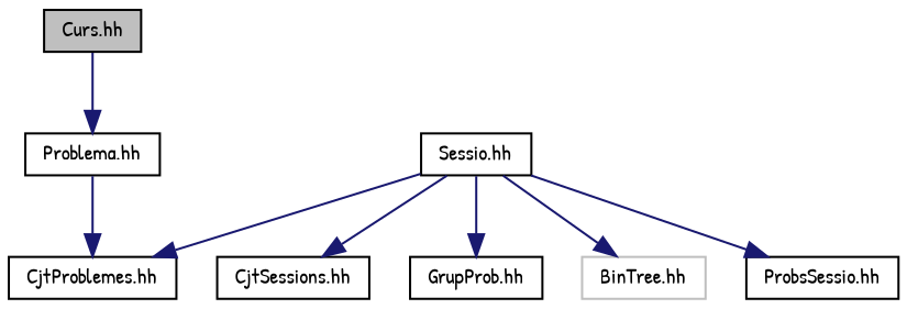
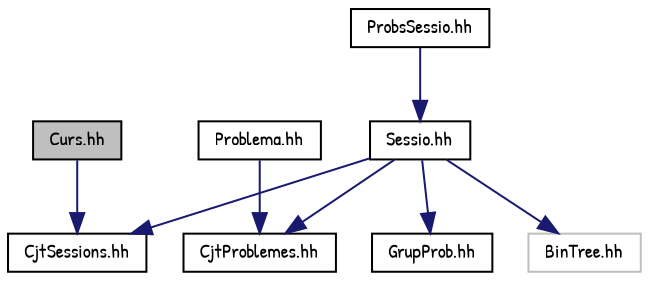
  digraph {
    fontname="Patrick Hand"
    node [color=black fillcolor=white fontname="Patrick Hand" fontsize=10 shape=record style=filled]
    edge [color=midnightblue fontname="Patrick Hand" fontsize=10 labelfontname=FreeSans labelfontsize=10 style=solid]
    n1 [fillcolor=grey75 fontcolor=black height=0.2 label="Curs.hh" width=0.4]
    n2 [height=0.2 label="CjtSessions.hh" width=0.4]
    n3 [height=0.2 label="Sessio.hh" width=0.4]
    n4 [height=0.2 label="CjtProblemes.hh" width=0.4]
    n5 [height=0.2 label="GrupProb.hh" width=0.4]
    n6 [color=grey75 height=0.2 label="BinTree.hh" width=0.4]
    n7 [height=0.2 label="ProbsSessio.hh" width=0.4]
    n8 [height=0.2 label="Problema.hh" width=0.4]
-   n1 -> n8
+   n1 -> n2
    n3 -> n2
    n3 -> n4
    n3 -> n5
    n3 -> n6
-   n3 -> n7
+   n7 -> n3
    n8 -> n4
  }
